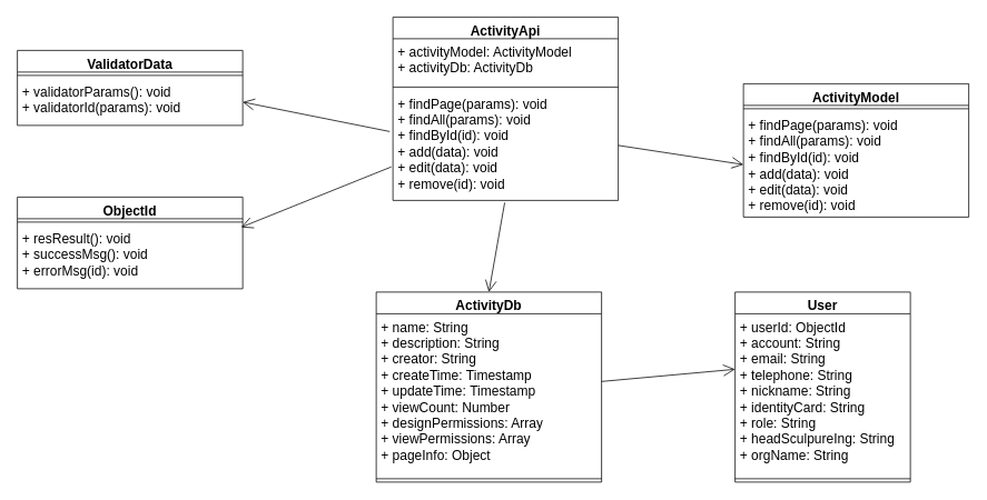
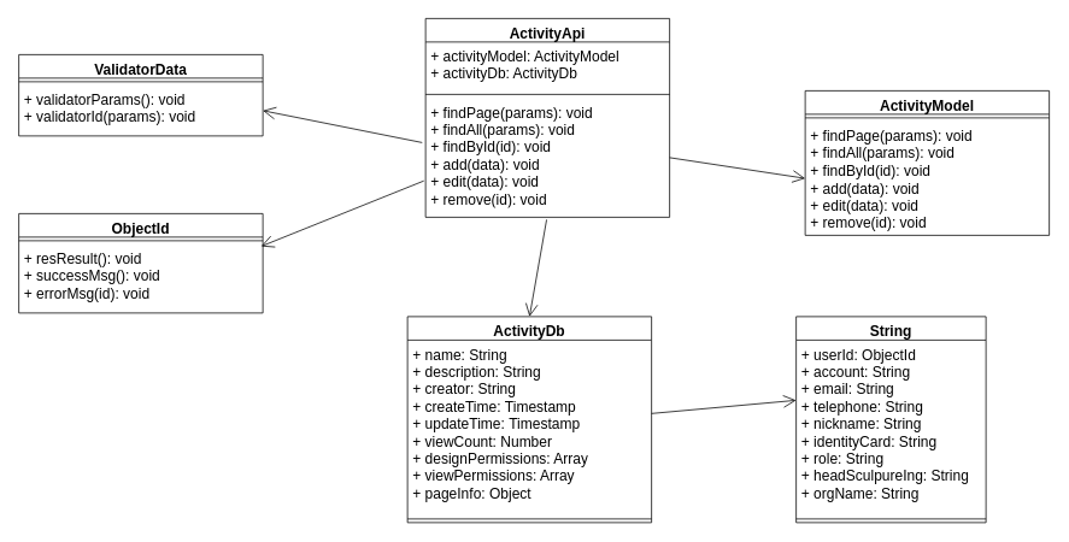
  <mxCell id="0" />
  <mxCell id="1" parent="0" />
  <mxCell id="2" value="ActivityApi" style="swimlane;fontStyle=1;align=center;verticalAlign=top;childLayout=stackLayout;horizontal=1;startSize=26;horizontalStack=0;resizeParent=1;resizeParentMax=0;resizeLast=0;collapsible=1;marginBottom=0;whiteSpace=wrap;html=1;fontSize=16;" parent="1" vertex="1"><mxGeometry x="470" y="20" width="270" height="220" as="geometry" /></mxCell>
  <mxCell id="3" value="+ activityModel: ActivityModel&lt;br style=&quot;font-size: 16px;&quot;&gt;+ activityDb: ActivityDb" style="text;strokeColor=none;fillColor=none;align=left;verticalAlign=top;spacingLeft=4;spacingRight=4;overflow=hidden;rotatable=0;points=[[0,0.5],[1,0.5]];portConstraint=eastwest;whiteSpace=wrap;html=1;fontSize=16;" parent="2" vertex="1"><mxGeometry y="26" width="270" height="54" as="geometry" /></mxCell>
  <mxCell id="4" value="" style="line;strokeWidth=1;fillColor=none;align=left;verticalAlign=middle;spacingTop=-1;spacingLeft=3;spacingRight=3;rotatable=0;labelPosition=right;points=[];portConstraint=eastwest;strokeColor=inherit;fontSize=16;" parent="2" vertex="1"><mxGeometry y="80" width="270" height="8" as="geometry" /></mxCell>
  <mxCell id="5" value="+ findPage(params): void&lt;br style=&quot;font-size: 16px;&quot;&gt;+ findAll(params): void&lt;br style=&quot;font-size: 16px;&quot;&gt;+ findById(id): void&lt;br style=&quot;font-size: 16px;&quot;&gt;+ add(data): void&lt;br style=&quot;font-size: 16px;&quot;&gt;+ edit(data): void&lt;br style=&quot;font-size: 16px;&quot;&gt;+ remove(id): void" style="text;strokeColor=none;fillColor=none;align=left;verticalAlign=top;spacingLeft=4;spacingRight=4;overflow=hidden;rotatable=0;points=[[0,0.5],[1,0.5]];portConstraint=eastwest;whiteSpace=wrap;html=1;fontSize=16;" parent="2" vertex="1"><mxGeometry y="88" width="270" height="132" as="geometry" /></mxCell>
  <mxCell id="6" value="ActivityModel" style="swimlane;fontStyle=1;align=center;verticalAlign=top;childLayout=stackLayout;horizontal=1;startSize=26;horizontalStack=0;resizeParent=1;resizeParentMax=0;resizeLast=0;collapsible=1;marginBottom=0;whiteSpace=wrap;html=1;fontSize=16;" parent="1" vertex="1"><mxGeometry x="890" y="100" width="270" height="160" as="geometry" /></mxCell>
  <mxCell id="7" value="" style="line;strokeWidth=1;fillColor=none;align=left;verticalAlign=middle;spacingTop=-1;spacingLeft=3;spacingRight=3;rotatable=0;labelPosition=right;points=[];portConstraint=eastwest;strokeColor=inherit;fontSize=16;" parent="6" vertex="1"><mxGeometry y="26" width="270" height="8" as="geometry" /></mxCell>
  <mxCell id="8" value="+ findPage(params): void&lt;br style=&quot;font-size: 16px;&quot;&gt;+ findAll(params): void&lt;br style=&quot;font-size: 16px;&quot;&gt;+ findById(id): void&lt;br style=&quot;font-size: 16px;&quot;&gt;+ add(data): void&lt;br style=&quot;font-size: 16px;&quot;&gt;+ edit(data): void&lt;br style=&quot;font-size: 16px;&quot;&gt;+ remove(id): void" style="text;strokeColor=none;fillColor=none;align=left;verticalAlign=top;spacingLeft=4;spacingRight=4;overflow=hidden;rotatable=0;points=[[0,0.5],[1,0.5]];portConstraint=eastwest;whiteSpace=wrap;html=1;fontSize=16;" parent="6" vertex="1"><mxGeometry y="34" width="270" height="126" as="geometry" /></mxCell>
  <mxCell id="9" value="ActivityDb" style="swimlane;fontStyle=1;align=center;verticalAlign=top;childLayout=stackLayout;horizontal=1;startSize=26;horizontalStack=0;resizeParent=1;resizeParentMax=0;resizeLast=0;collapsible=1;marginBottom=0;whiteSpace=wrap;html=1;fontSize=16;" parent="1" vertex="1"><mxGeometry x="450" y="350" width="270" height="228" as="geometry" /></mxCell>
  <mxCell id="10" value="+ name: String&lt;br style=&quot;font-size: 16px;&quot;&gt;+&amp;nbsp;description: String&lt;br style=&quot;font-size: 16px;&quot;&gt;+ creator: String&lt;br style=&quot;font-size: 16px;&quot;&gt;+&amp;nbsp;createTime:&amp;nbsp;Timestamp&lt;br style=&quot;font-size: 16px;&quot;&gt;+ updateTime:&amp;nbsp;Timestamp&lt;br style=&quot;font-size: 16px;&quot;&gt;+ view&lt;span style=&quot;background-color: initial; font-size: 16px;&quot;&gt;Count: Number&lt;/span&gt;&lt;br style=&quot;font-size: 16px;&quot;&gt;+&amp;nbsp;designPermissions: Array&lt;br style=&quot;font-size: 16px;&quot;&gt;+ viewPermissions: Array&lt;br style=&quot;font-size: 16px;&quot;&gt;+&amp;nbsp;pageInfo: Object" style="text;strokeColor=none;fillColor=none;align=left;verticalAlign=top;spacingLeft=4;spacingRight=4;overflow=hidden;rotatable=0;points=[[0,0.5],[1,0.5]];portConstraint=eastwest;whiteSpace=wrap;html=1;fontSize=16;" parent="9" vertex="1"><mxGeometry y="26" width="270" height="194" as="geometry" /></mxCell>
  <mxCell id="11" value="" style="line;strokeWidth=1;fillColor=none;align=left;verticalAlign=middle;spacingTop=-1;spacingLeft=3;spacingRight=3;rotatable=0;labelPosition=right;points=[];portConstraint=eastwest;strokeColor=inherit;fontSize=16;" parent="9" vertex="1"><mxGeometry y="220" width="270" height="8" as="geometry" /></mxCell>
  <mxCell id="12" value="" style="endArrow=open;endFill=1;endSize=12;html=1;rounded=0;exitX=1;exitY=0.5;exitDx=0;exitDy=0;entryX=0;entryY=0.5;entryDx=0;entryDy=0;fontSize=16;" parent="1" source="5" target="8" edge="1"><mxGeometry width="160" relative="1" as="geometry"><mxPoint x="680" y="190" as="sourcePoint" /><mxPoint x="840" y="190" as="targetPoint" /></mxGeometry></mxCell>
  <mxCell id="13" value="" style="endArrow=open;endFill=1;endSize=12;html=1;rounded=0;exitX=0.496;exitY=1.02;exitDx=0;exitDy=0;exitPerimeter=0;entryX=0.5;entryY=0;entryDx=0;entryDy=0;fontSize=16;" parent="1" source="5" target="9" edge="1"><mxGeometry width="160" relative="1" as="geometry"><mxPoint x="680" y="190" as="sourcePoint" /><mxPoint x="840" y="190" as="targetPoint" /></mxGeometry></mxCell>
  <mxCell id="14" value="ObjectId" style="swimlane;fontStyle=1;align=center;verticalAlign=top;childLayout=stackLayout;horizontal=1;startSize=26;horizontalStack=0;resizeParent=1;resizeParentMax=0;resizeLast=0;collapsible=1;marginBottom=0;whiteSpace=wrap;html=1;fontSize=16;" parent="1" vertex="1"><mxGeometry x="20" y="236" width="270" height="110" as="geometry" /></mxCell>
  <mxCell id="15" value="" style="line;strokeWidth=1;fillColor=none;align=left;verticalAlign=middle;spacingTop=-1;spacingLeft=3;spacingRight=3;rotatable=0;labelPosition=right;points=[];portConstraint=eastwest;strokeColor=inherit;fontSize=16;" parent="14" vertex="1"><mxGeometry y="26" width="270" height="8" as="geometry" /></mxCell>
  <mxCell id="16" value="+ resResult(): void&lt;br style=&quot;font-size: 16px;&quot;&gt;+ successMsg(): void&lt;br style=&quot;font-size: 16px;&quot;&gt;+ errorMsg(id): void" style="text;strokeColor=none;fillColor=none;align=left;verticalAlign=top;spacingLeft=4;spacingRight=4;overflow=hidden;rotatable=0;points=[[0,0.5],[1,0.5]];portConstraint=eastwest;whiteSpace=wrap;html=1;fontSize=16;" parent="14" vertex="1"><mxGeometry y="34" width="270" height="76" as="geometry" /></mxCell>
  <mxCell id="17" value="ValidatorData" style="swimlane;fontStyle=1;align=center;verticalAlign=top;childLayout=stackLayout;horizontal=1;startSize=26;horizontalStack=0;resizeParent=1;resizeParentMax=0;resizeLast=0;collapsible=1;marginBottom=0;whiteSpace=wrap;html=1;fontSize=16;" parent="1" vertex="1"><mxGeometry x="20" y="60" width="270" height="90" as="geometry" /></mxCell>
  <mxCell id="18" value="" style="line;strokeWidth=1;fillColor=none;align=left;verticalAlign=middle;spacingTop=-1;spacingLeft=3;spacingRight=3;rotatable=0;labelPosition=right;points=[];portConstraint=eastwest;strokeColor=inherit;fontSize=16;" parent="17" vertex="1"><mxGeometry y="26" width="270" height="8" as="geometry" /></mxCell>
  <mxCell id="19" value="+ validatorParams(): void&lt;br style=&quot;font-size: 16px;&quot;&gt;+ validatorId(params): void&lt;br style=&quot;font-size: 16px;&quot;&gt;" style="text;strokeColor=none;fillColor=none;align=left;verticalAlign=top;spacingLeft=4;spacingRight=4;overflow=hidden;rotatable=0;points=[[0,0.5],[1,0.5]];portConstraint=eastwest;whiteSpace=wrap;html=1;fontSize=16;" parent="17" vertex="1"><mxGeometry y="34" width="270" height="56" as="geometry" /></mxCell>
  <mxCell id="20" value="" style="endArrow=open;endFill=1;endSize=12;html=1;rounded=0;entryX=1;entryY=0.5;entryDx=0;entryDy=0;exitX=-0.014;exitY=0.374;exitDx=0;exitDy=0;exitPerimeter=0;fontSize=16;" parent="1" source="5" target="19" edge="1"><mxGeometry width="160" relative="1" as="geometry"><mxPoint x="750" y="149" as="sourcePoint" /><mxPoint x="280" y="-40" as="targetPoint" /></mxGeometry></mxCell>
  <mxCell id="21" value="" style="endArrow=open;endFill=1;endSize=12;html=1;rounded=0;entryX=0.993;entryY=0.029;entryDx=0;entryDy=0;entryPerimeter=0;exitX=-0.007;exitY=0.695;exitDx=0;exitDy=0;exitPerimeter=0;fontSize=16;" parent="1" source="5" target="16" edge="1"><mxGeometry width="160" relative="1" as="geometry"><mxPoint x="548" y="30" as="sourcePoint" /><mxPoint x="320" y="200" as="targetPoint" /></mxGeometry></mxCell>
  <mxCell id="22" value="" style="endArrow=open;endFill=1;endSize=12;html=1;rounded=0;exitX=1;exitY=0.419;exitDx=0;exitDy=0;exitPerimeter=0;fontSize=16;" parent="1" source="10" edge="1"><mxGeometry width="160" relative="1" as="geometry"><mxPoint x="750" y="149" as="sourcePoint" /><mxPoint x="880" y="442.662" as="targetPoint" /></mxGeometry></mxCell>
- <mxCell id="23" value="User" style="swimlane;fontStyle=1;align=center;verticalAlign=top;childLayout=stackLayout;horizontal=1;startSize=26;horizontalStack=0;resizeParent=1;resizeParentMax=0;resizeLast=0;collapsible=1;marginBottom=0;whiteSpace=wrap;html=1;fontSize=16;" parent="1" vertex="1"><mxGeometry x="880" y="350" width="210" height="228" as="geometry" /></mxCell>
+ <mxCell id="23" value="String" style="swimlane;fontStyle=1;align=center;verticalAlign=top;childLayout=stackLayout;horizontal=1;startSize=26;horizontalStack=0;resizeParent=1;resizeParentMax=0;resizeLast=0;collapsible=1;marginBottom=0;whiteSpace=wrap;html=1;fontSize=16;" parent="1" vertex="1"><mxGeometry x="880" y="350" width="210" height="228" as="geometry" /></mxCell>
  <mxCell id="24" value="+ userId: ObjectId&lt;br style=&quot;font-size: 16px;&quot;&gt;+&amp;nbsp;account&lt;span style=&quot;background-color: initial; font-size: 16px;&quot;&gt;: String&lt;/span&gt;&lt;br style=&quot;font-size: 16px;&quot;&gt;+&amp;nbsp;email&lt;span style=&quot;background-color: initial; font-size: 16px;&quot;&gt;: String&lt;/span&gt;&lt;br style=&quot;font-size: 16px;&quot;&gt;+&amp;nbsp;telephone&lt;span style=&quot;background-color: initial; font-size: 16px;&quot;&gt;: String&lt;/span&gt;&lt;br style=&quot;font-size: 16px;&quot;&gt;+&amp;nbsp;nickname&lt;span style=&quot;background-color: initial; font-size: 16px;&quot;&gt;:&amp;nbsp;&lt;/span&gt;String&lt;br style=&quot;font-size: 16px;&quot;&gt;+&amp;nbsp;identityCard&lt;span style=&quot;background-color: initial; font-size: 16px;&quot;&gt;: String&lt;/span&gt;&lt;br style=&quot;font-size: 16px;&quot;&gt;+&amp;nbsp;role: String&lt;br style=&quot;font-size: 16px;&quot;&gt;+ headSculpureIng: String&lt;span style=&quot;background-color: initial; font-size: 16px;&quot;&gt;&lt;br style=&quot;font-size: 16px;&quot;&gt;+ orgName: String&lt;br style=&quot;font-size: 16px;&quot;&gt;&lt;/span&gt;" style="text;strokeColor=none;fillColor=none;align=left;verticalAlign=top;spacingLeft=4;spacingRight=4;overflow=hidden;rotatable=0;points=[[0,0.5],[1,0.5]];portConstraint=eastwest;whiteSpace=wrap;html=1;fontSize=16;" parent="23" vertex="1"><mxGeometry y="26" width="210" height="194" as="geometry" /></mxCell>
  <mxCell id="25" value="" style="line;strokeWidth=1;fillColor=none;align=left;verticalAlign=middle;spacingTop=-1;spacingLeft=3;spacingRight=3;rotatable=0;labelPosition=right;points=[];portConstraint=eastwest;strokeColor=inherit;fontSize=16;" parent="23" vertex="1"><mxGeometry y="220" width="210" height="8" as="geometry" /></mxCell>
